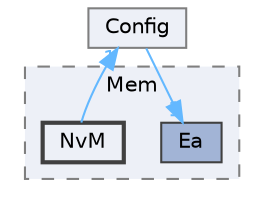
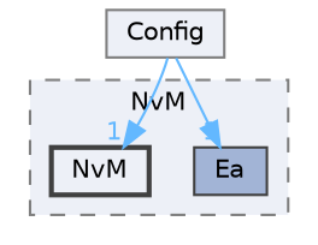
  digraph {
    compound=true
    node [color=grey25 fillcolor="#edf0f7" fontname=Helvetica fontsize=10 shape=box style=filled]
    edge [color=steelblue1 fontcolor=steelblue1 fontname=Helvetica fontsize=10 headlabel=1 labeldistance=1.5 labelfontname=Helvetica labelfontsize=10]
    n1 [fillcolor="#a2b4d6" height=0.2 label=Ea width=0.4]
    n2 [height=0.2 label=NvM style="filled,bold" width=0.4]
    n3 [color=grey50 height=0.2 label=Config width=0.4]
    subgraph cluster_1 {
      bgcolor="#edf0f7"
      fontname=Helvetica
      fontsize=10
-     label=Mem
+     label=NvM
      pencolor=grey50
      style="filled,dashed"
      n1
      n2
    }
-   n2 -> n3
+   n3 -> n2
    n3 -> n1
  }
